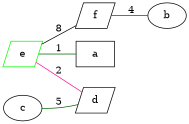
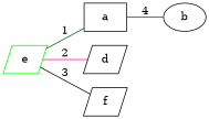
  digraph {
    rankdir=LR
    node [shape=parallelogram]
    edge [color=darkgreen dir=none]
    n1 [label=a shape=box]
    n2 [label=b shape=ellipse]
-   n3 [label=c shape=ellipse]
    n4 [label=d]
    n5 [color=green label=e]
    n6 [label=f]
-   n6 -> n2 [label=4]
-   n3 -> n4 [label=5]
+   n1 -> n2 [label=4]
    n5 -> n1 [label=1]
    n5 -> n4 [color=deeppink label=2]
-   n5 -> n6 [color=black label=8]
+   n5 -> n6 [color=black label=3]
  }
